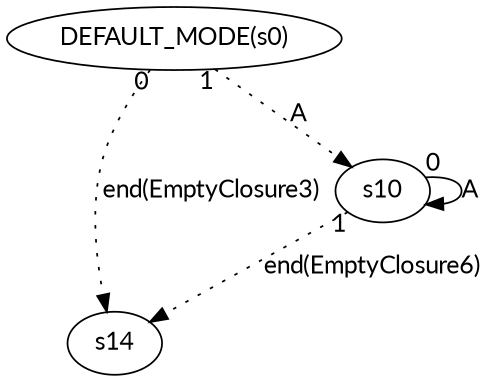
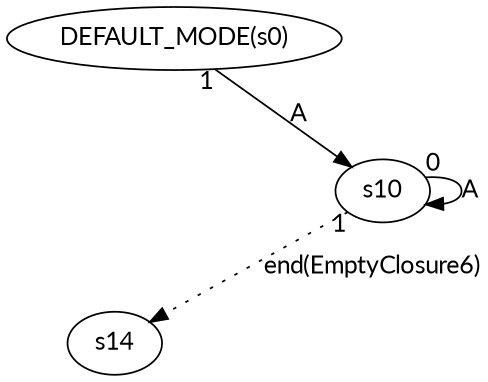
  digraph {
    fontname=Lato
    rankdir=TB
    node [fontname=Lato]
    edge [fontname=Lato taillabel=0]
    "DEFAULT_MODE(s0)"
    s14
    s10
-   "DEFAULT_MODE(s0)" -> s14 [label="end(EmptyClosure3)" style=dotted]
-   "DEFAULT_MODE(s0)" -> s10 [label=A taillabel=1 style=dotted]
+   "DEFAULT_MODE(s0)" -> s10 [label=A taillabel=1]
    s10 -> s14 [label="end(EmptyClosure6)" style=dotted taillabel=1]
    s10 -> s10 [label=A]
  }
